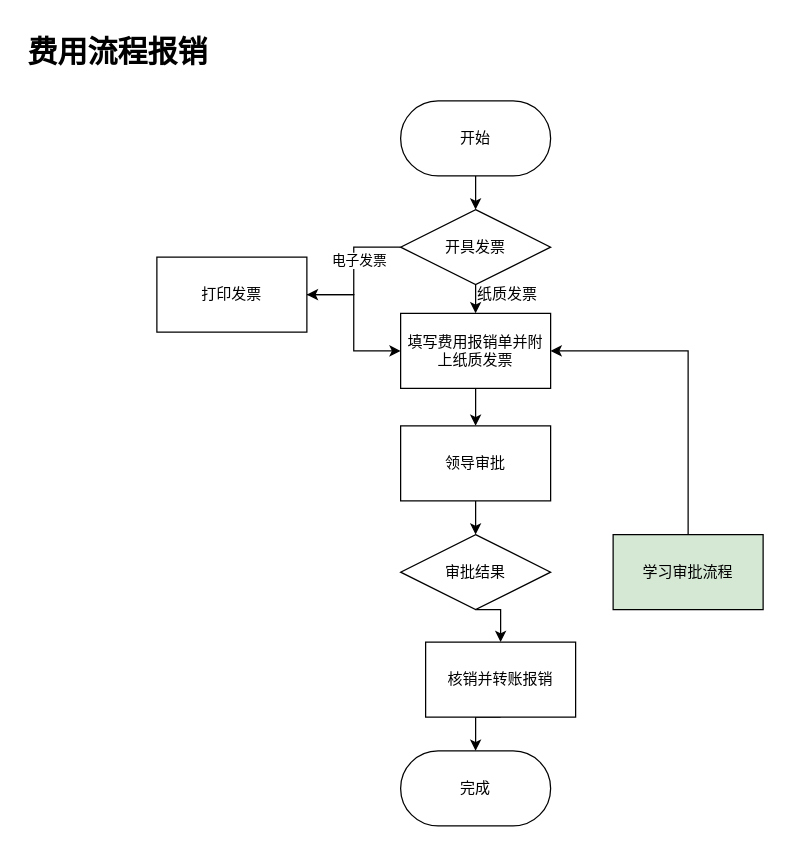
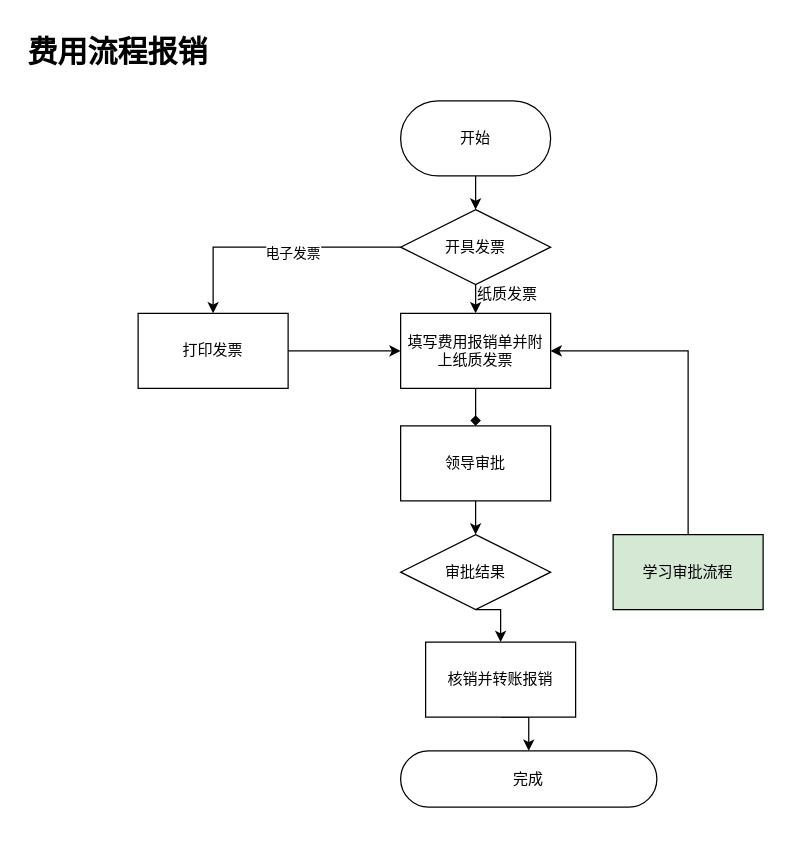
  <mxCell id="0" />
  <mxCell id="1" parent="0" />
  <mxCell id="2" value="&lt;h1 style=&quot;margin-top: 0px;&quot;&gt;费用流程报销&lt;/h1&gt;" style="text;html=1;whiteSpace=wrap;overflow=hidden;rounded=0;" vertex="1" parent="1"><mxGeometry x="20" y="20" width="360" height="100" as="geometry" /></mxCell>
  <mxCell id="3" style="edgeStyle=orthogonalEdgeStyle;rounded=0;orthogonalLoop=1;jettySize=auto;html=1;exitX=0.5;exitY=1;exitDx=0;exitDy=0;entryX=0.5;entryY=0;entryDx=0;entryDy=0;" edge="1" parent="1" source="4" target="8"><mxGeometry relative="1" as="geometry" /></mxCell>
  <mxCell id="4" value="开始" style="rounded=1;whiteSpace=wrap;html=1;arcSize=50;" vertex="1" parent="1"><mxGeometry x="320" y="80" width="120" height="60" as="geometry" /></mxCell>
  <mxCell id="5" style="edgeStyle=orthogonalEdgeStyle;rounded=0;orthogonalLoop=1;jettySize=auto;html=1;exitX=0.5;exitY=1;exitDx=0;exitDy=0;entryX=0.5;entryY=0;entryDx=0;entryDy=0;" edge="1" parent="1" source="8" target="10"><mxGeometry relative="1" as="geometry" /></mxCell>
  <mxCell id="6" value="" style="edgeStyle=orthogonalEdgeStyle;rounded=0;orthogonalLoop=1;jettySize=auto;html=1;" edge="1" parent="1" source="8" target="19"><mxGeometry relative="1" as="geometry" /></mxCell>
  <mxCell id="7" value="电子发票" style="edgeLabel;html=1;align=center;verticalAlign=middle;resizable=0;points=[];" vertex="1" connectable="0" parent="6"><mxGeometry x="-0.142" y="4" relative="1" as="geometry"><mxPoint as="offset" /></mxGeometry></mxCell>
  <mxCell id="8" value="开具发票" style="rounded=0;whiteSpace=wrap;html=1;shape=rhombus;perimeter=rhombusPerimeter;" vertex="1" parent="1"><mxGeometry x="320" y="167" width="120" height="60" as="geometry" /></mxCell>
- <mxCell id="9" style="edgeStyle=orthogonalEdgeStyle;rounded=0;orthogonalLoop=1;jettySize=auto;html=1;exitX=0.5;exitY=1;exitDx=0;exitDy=0;" edge="1" parent="1" source="10" target="12"><mxGeometry relative="1" as="geometry" /></mxCell>
+ <mxCell id="9" style="edgeStyle=orthogonalEdgeStyle;rounded=0;orthogonalLoop=1;jettySize=auto;html=1;exitX=0.5;exitY=1;exitDx=0;exitDy=0;endArrow=diamond;" edge="1" parent="1" source="10" target="12"><mxGeometry relative="1" as="geometry" /></mxCell>
  <mxCell id="10" value="填写费用报销单并附上纸质发票" style="rounded=0;whiteSpace=wrap;html=1;" vertex="1" parent="1"><mxGeometry x="320" y="250" width="120" height="60" as="geometry" /></mxCell>
  <mxCell id="11" style="edgeStyle=orthogonalEdgeStyle;rounded=0;orthogonalLoop=1;jettySize=auto;html=1;exitX=0.5;exitY=1;exitDx=0;exitDy=0;entryX=0.5;entryY=0;entryDx=0;entryDy=0;" edge="1" parent="1" source="12" target="14"><mxGeometry relative="1" as="geometry" /></mxCell>
  <mxCell id="12" value="领导审批" style="rounded=0;whiteSpace=wrap;html=1;" vertex="1" parent="1"><mxGeometry x="320" y="340" width="120" height="60" as="geometry" /></mxCell>
  <mxCell id="13" style="edgeStyle=orthogonalEdgeStyle;rounded=0;orthogonalLoop=1;jettySize=auto;html=1;exitX=0.5;exitY=1;exitDx=0;exitDy=0;entryX=0.5;entryY=0;entryDx=0;entryDy=0;" edge="1" parent="1" source="14" target="16"><mxGeometry relative="1" as="geometry" /></mxCell>
  <mxCell id="14" value="审批结果" style="rounded=0;whiteSpace=wrap;html=1;shape=rhombus;perimeter=rhombusPerimeter;" vertex="1" parent="1"><mxGeometry x="320" y="427" width="120" height="60" as="geometry" /></mxCell>
  <mxCell id="15" style="edgeStyle=orthogonalEdgeStyle;rounded=0;orthogonalLoop=1;jettySize=auto;html=1;exitX=0.5;exitY=1;exitDx=0;exitDy=0;entryX=0.5;entryY=0;entryDx=0;entryDy=0;" edge="1" parent="1" source="16" target="17"><mxGeometry relative="1" as="geometry" /></mxCell>
  <mxCell id="16" value="核销并转账报销" style="rounded=0;whiteSpace=wrap;html=1;" vertex="1" parent="1"><mxGeometry x="340" y="513" width="120" height="60" as="geometry" /></mxCell>
- <mxCell id="17" value="完成" style="rounded=1;whiteSpace=wrap;html=1;arcSize=50;" vertex="1" parent="1"><mxGeometry x="320" y="600" width="120" height="60" as="geometry" /></mxCell>
+ <mxCell id="17" value="完成" style="rounded=1;whiteSpace=wrap;html=1;arcSize=50;" vertex="1" parent="1"><mxGeometry x="320" y="600" width="205" height="45" as="geometry" /></mxCell>
  <mxCell id="18" style="edgeStyle=orthogonalEdgeStyle;rounded=0;orthogonalLoop=1;jettySize=auto;html=1;entryX=0;entryY=0.5;entryDx=0;entryDy=0;" edge="1" parent="1" source="19" target="10"><mxGeometry relative="1" as="geometry" /></mxCell>
- <mxCell id="19" value="打印发票" style="whiteSpace=wrap;html=1;rounded=0;" vertex="1" parent="1"><mxGeometry x="125" y="205" width="120" height="60" as="geometry" /></mxCell>
+ <mxCell id="19" value="打印发票" style="whiteSpace=wrap;html=1;rounded=0;" vertex="1" parent="1"><mxGeometry x="110" y="250" width="120" height="60" as="geometry" /></mxCell>
  <mxCell id="20" value="纸质发票" style="text;html=1;align=center;verticalAlign=middle;resizable=0;points=[];autosize=1;strokeColor=none;fillColor=none;" vertex="1" parent="1"><mxGeometry x="370" y="220" width="70" height="30" as="geometry" /></mxCell>
  <mxCell id="21" style="edgeStyle=orthogonalEdgeStyle;rounded=0;orthogonalLoop=1;jettySize=auto;html=1;exitX=0.5;exitY=0;exitDx=0;exitDy=0;entryX=1;entryY=0.5;entryDx=0;entryDy=0;" edge="1" parent="1" source="22" target="10"><mxGeometry relative="1" as="geometry" /></mxCell>
  <mxCell id="22" value="学习审批流程" style="whiteSpace=wrap;html=1;rounded=0;fillColor=#d5e8d4;" vertex="1" parent="1"><mxGeometry x="490" y="427" width="120" height="60" as="geometry" /></mxCell>
